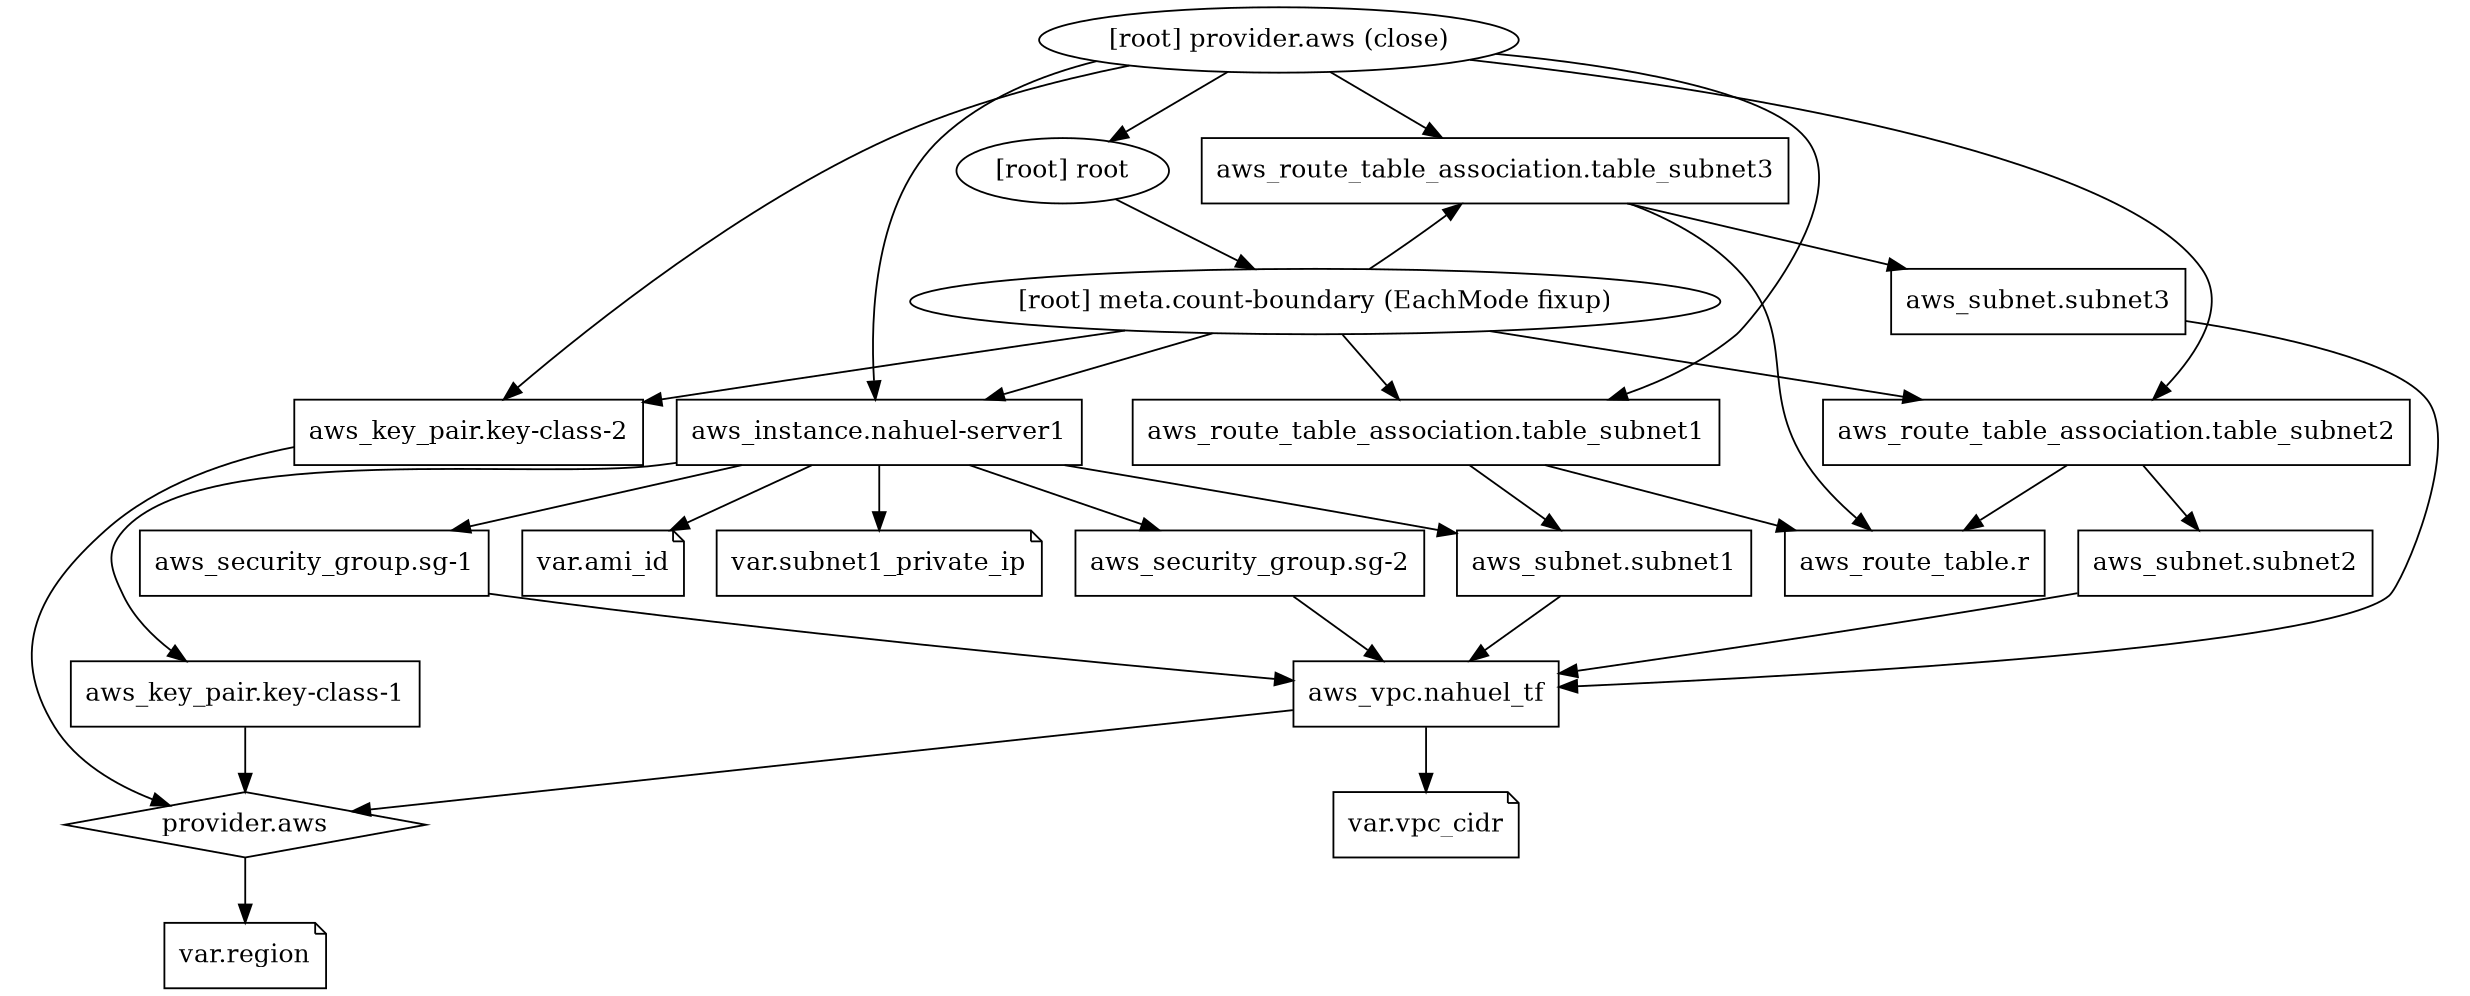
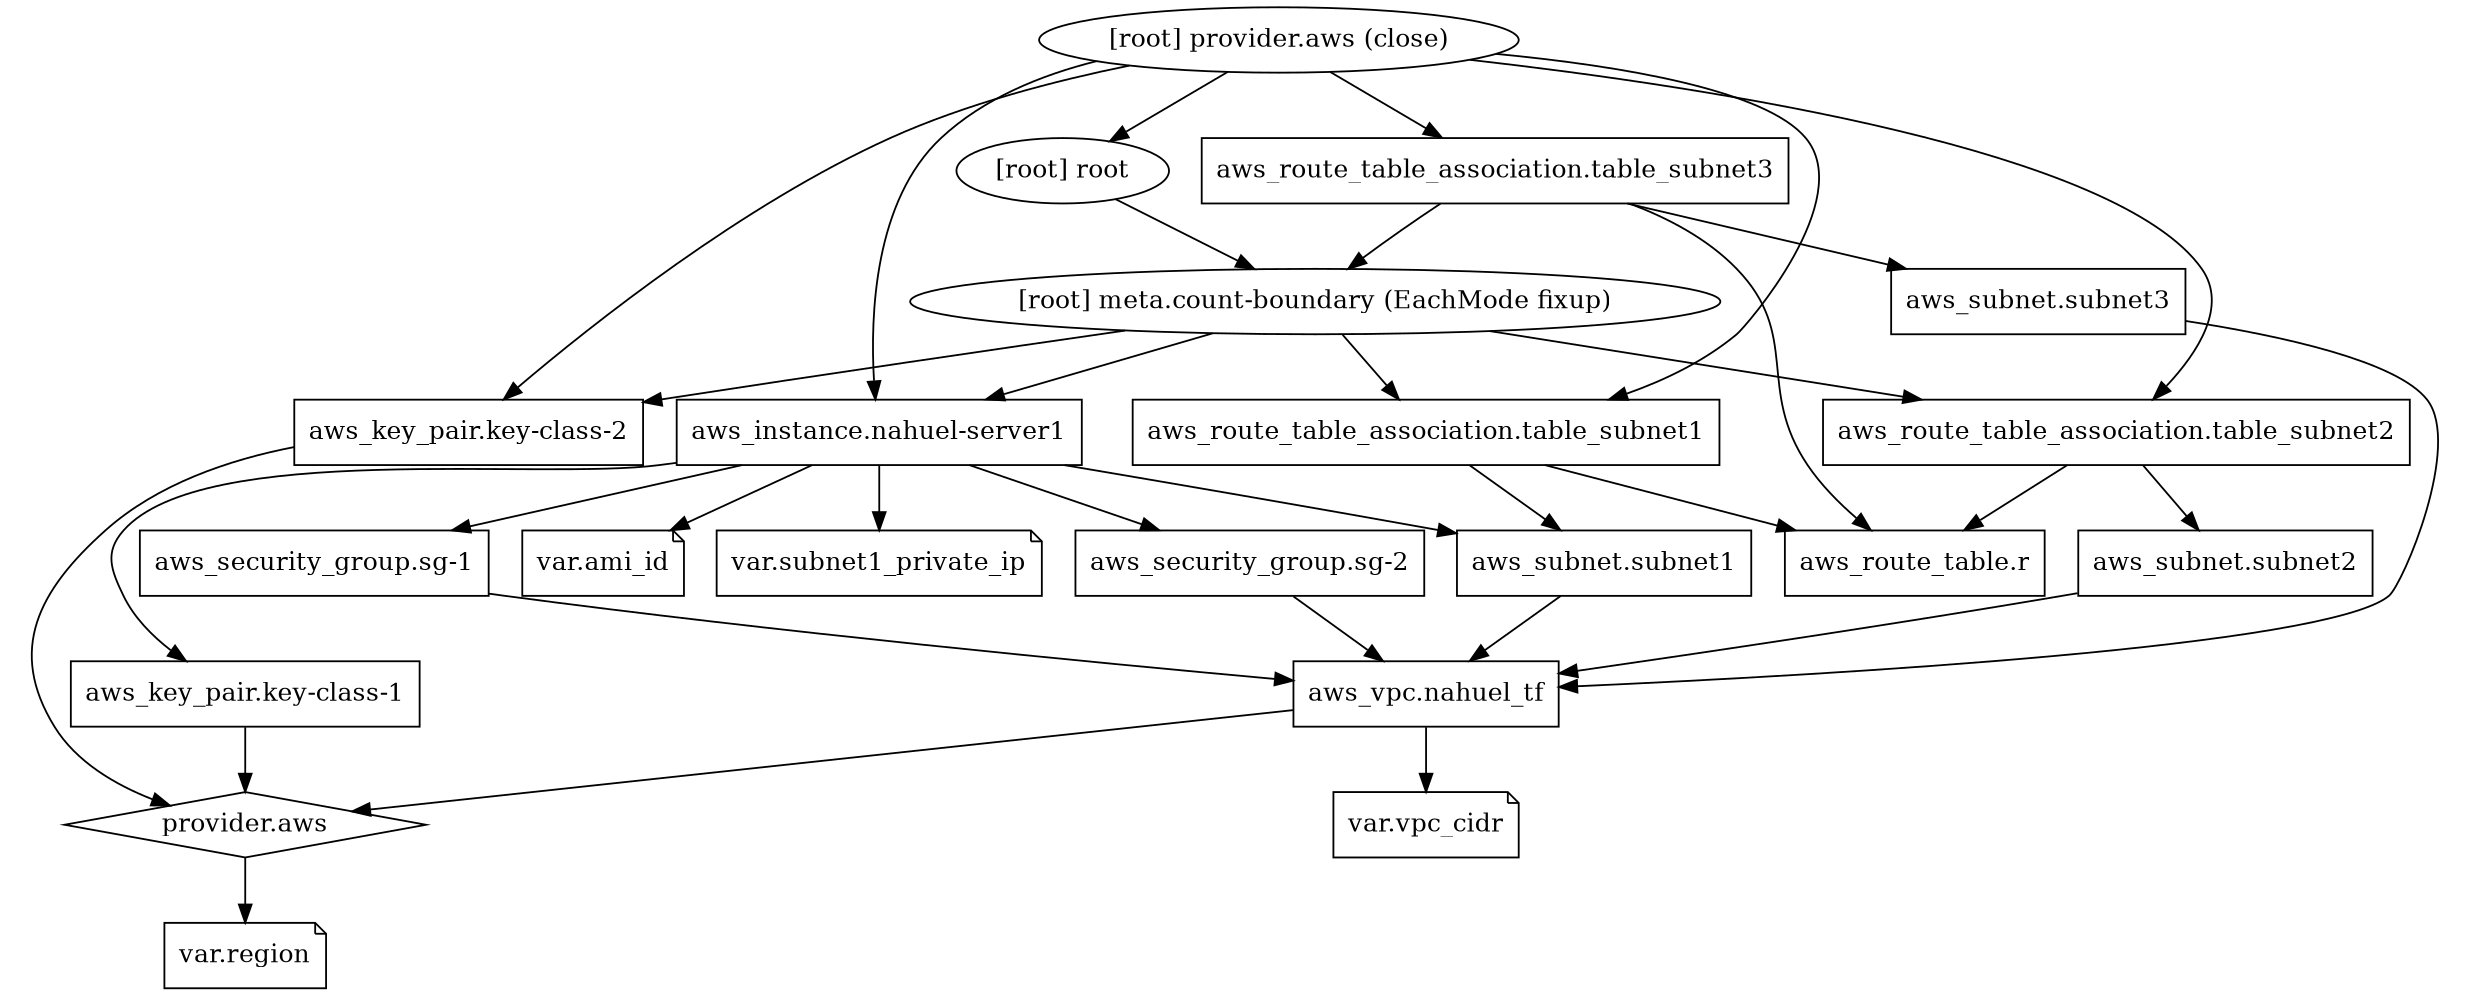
  digraph {
    compound=true
    newrank=true
    node [shape=box]
    n1 [label="aws_instance.nahuel-server1"]
    n2 [label="aws_key_pair.key-class-1"]
    n3 [label="aws_security_group.sg-1"]
    n4 [label="aws_security_group.sg-2"]
    n5 [label="aws_subnet.subnet1"]
    n6 [label="var.ami_id" shape=note]
    n7 [label="var.subnet1_private_ip" shape=note]
    n8 [label="aws_vpc.nahuel_tf"]
    n9 [label="provider.aws" shape=diamond]
    n10 [label="aws_key_pair.key-class-2"]
    n11 [label="aws_route_table.r"]
    n12 [label="aws_route_table_association.table_subnet1"]
    n13 [label="aws_route_table_association.table_subnet2"]
    n14 [label="aws_subnet.subnet2"]
    n15 [label="aws_route_table_association.table_subnet3"]
    n16 [label="aws_subnet.subnet3"]
    n17 [label="var.vpc_cidr" shape=note]
    n18 [label="var.region" shape=note]
    "[root] meta.count-boundary (EachMode fixup)" [shape=""]
    "[root] provider.aws (close)" [shape=""]
    "[root] root" [shape=""]
    subgraph sub_1 {
      n1
      n2
      n3
      n4
      n5
      n6
      n7
      n8
      n9
      n10
      n11
      n12
      n13
      n14
      n15
      n16
      n17
      n18
      "[root] meta.count-boundary (EachMode fixup)"
      "[root] provider.aws (close)"
      "[root] root"
    }
    n1 -> n2
    n1 -> n3
    n1 -> n4
    n1 -> n5
    n1 -> n6
    n1 -> n7
    n2 -> n9
    n3 -> n8
    n4 -> n8
    n5 -> n8
    n8 -> n9
    n8 -> n17
    n9 -> n18
    n10 -> n9
    n12 -> n5
    n12 -> n11
    n13 -> n11
    n13 -> n14
    n14 -> n8
    n15 -> n11
    n15 -> n16
    n16 -> n8
    "[root] meta.count-boundary (EachMode fixup)" -> n1
    "[root] meta.count-boundary (EachMode fixup)" -> n10
    "[root] meta.count-boundary (EachMode fixup)" -> n12
    "[root] meta.count-boundary (EachMode fixup)" -> n13
-   "[root] meta.count-boundary (EachMode fixup)" -> n15
+   n15 -> "[root] meta.count-boundary (EachMode fixup)"
    "[root] provider.aws (close)" -> n1
    "[root] provider.aws (close)" -> n10
    "[root] provider.aws (close)" -> n12
    "[root] provider.aws (close)" -> n13
    "[root] provider.aws (close)" -> n15
    "[root] provider.aws (close)" -> "[root] root"
    "[root] root" -> "[root] meta.count-boundary (EachMode fixup)"
  }
